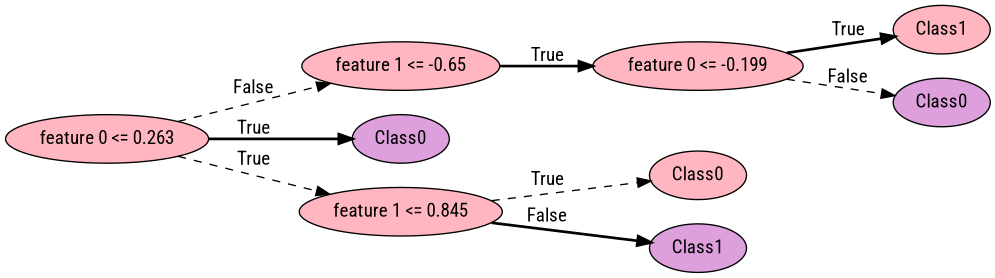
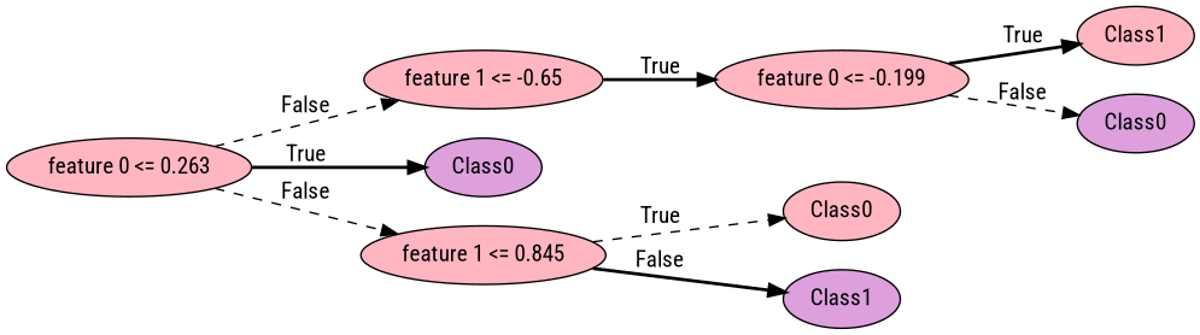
  digraph {
    fontname="Roboto Condensed"
    rankdir=LR
    node [fillcolor=lightpink fontname="Roboto Condensed" style=filled]
    edge [fontname="Roboto Condensed" style=bold]
    n1 [label="feature 1 <= -0.65"]
    n2 [label="feature 0 <= -0.199"]
    n3 [label=Class1]
    n4 [fillcolor=plum label=Class0]
    n5 [label="feature 0 <= 0.263"]
    n6 [fillcolor=plum label=Class0]
    n7 [label="feature 1 <= 0.845"]
    n8 [label=Class0]
    n9 [fillcolor=plum label=Class1]
    n1 -> n2 [label=True]
    n2 -> n3 [label=True]
    n2 -> n4 [label=False style=dashed]
    n5 -> n1 [label=False style=dashed]
    n5 -> n6 [label=True]
-   n5 -> n7 [label=True style=dashed]
+   n5 -> n7 [label=False style=dashed]
    n7 -> n8 [label=True style=dashed]
    n7 -> n9 [label=False]
  }
